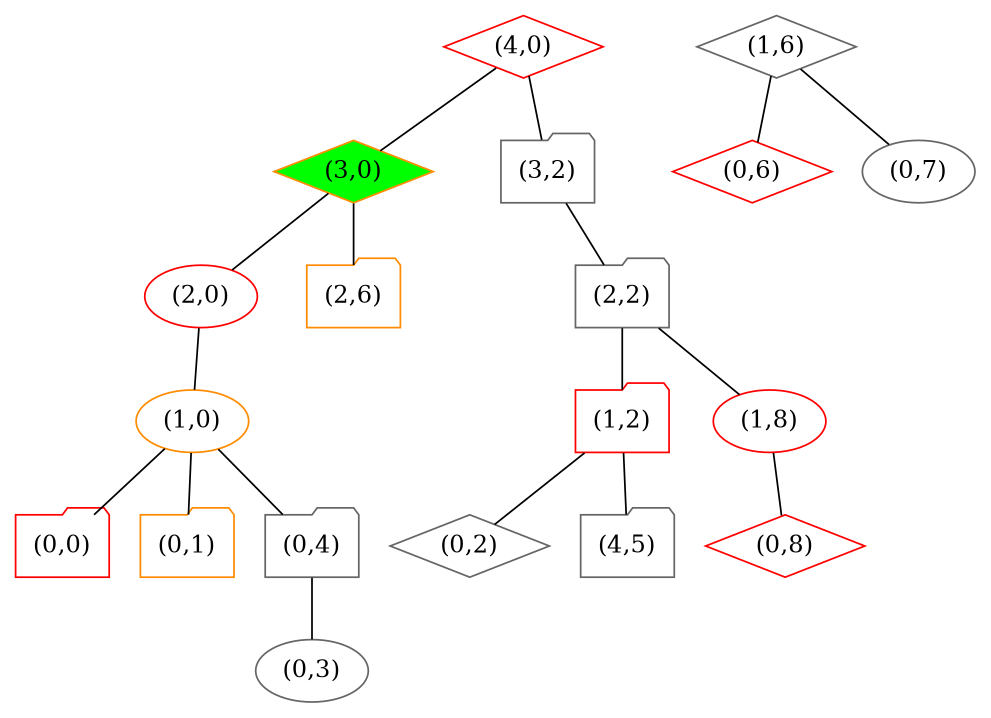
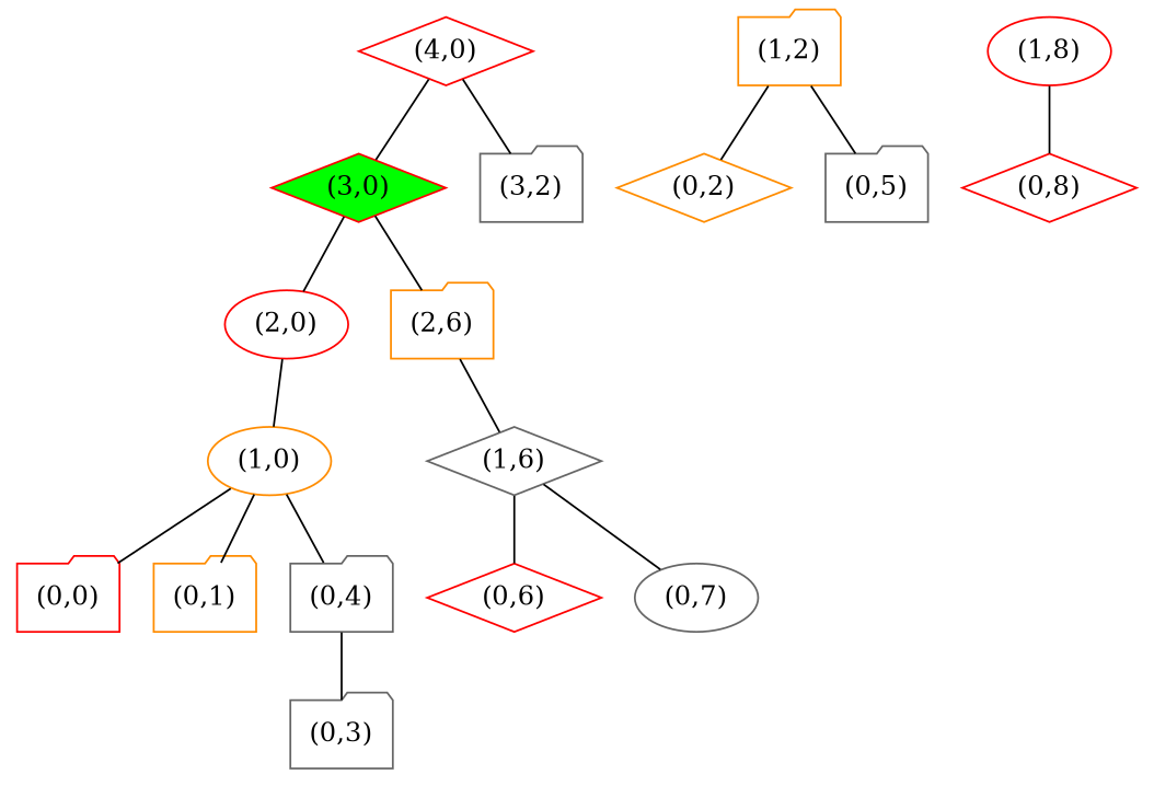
  graph {
    node [color=red fillcolor=white shape=folder style=filled]
    n1 [label="(4,0)" shape=diamond]
-   n2 [color=darkorange fillcolor=green label="(3,0)" shape=diamond]
+   n2 [fillcolor=green label="(3,0)" shape=diamond]
    n3 [color=gray40 label="(3,2)"]
    n4 [label="(2,0)" shape=ellipse]
    n5 [color=darkorange label="(2,6)"]
-   n6 [color=gray40 label="(2,2)"]
    n7 [color=darkorange label="(1,0)" shape=ellipse]
    n8 [color=gray40 label="(1,6)" shape=diamond]
-   n9 [label="(1,2)"]
+   n9 [color=darkorange label="(1,2)"]
    n10 [label="(1,8)" shape=ellipse]
    n11 [label="(0,0)"]
    n12 [color=darkorange label="(0,1)"]
    n13 [color=gray40 label="(0,4)"]
-   n14 [color=gray40 label="(0,2)" shape=diamond]
-   n15 [color=gray40 label="(4,5)"]
+   n14 [color=darkorange label="(0,2)" shape=diamond]
+   n15 [color=gray40 label="(0,5)"]
    n16 [label="(0,8)" shape=diamond]
    n17 [label="(0,6)" shape=diamond]
    n18 [color=gray40 label="(0,7)" shape=ellipse]
-   n19 [color=gray40 label="(0,3)" shape=ellipse]
+   n19 [color=gray40 label="(0,3)"]
    n1 -- n2
    n1 -- n3
    n2 -- n4
    n2 -- n5
-   n3 -- n6
    n4 -- n7
-   n6 -- n9
-   n6 -- n10
+   n5 -- n8
    n7 -- n11
    n7 -- n12
    n7 -- n13
    n8 -- n17
    n8 -- n18
    n9 -- n14
    n9 -- n15
    n10 -- n16
    n13 -- n19
  }
